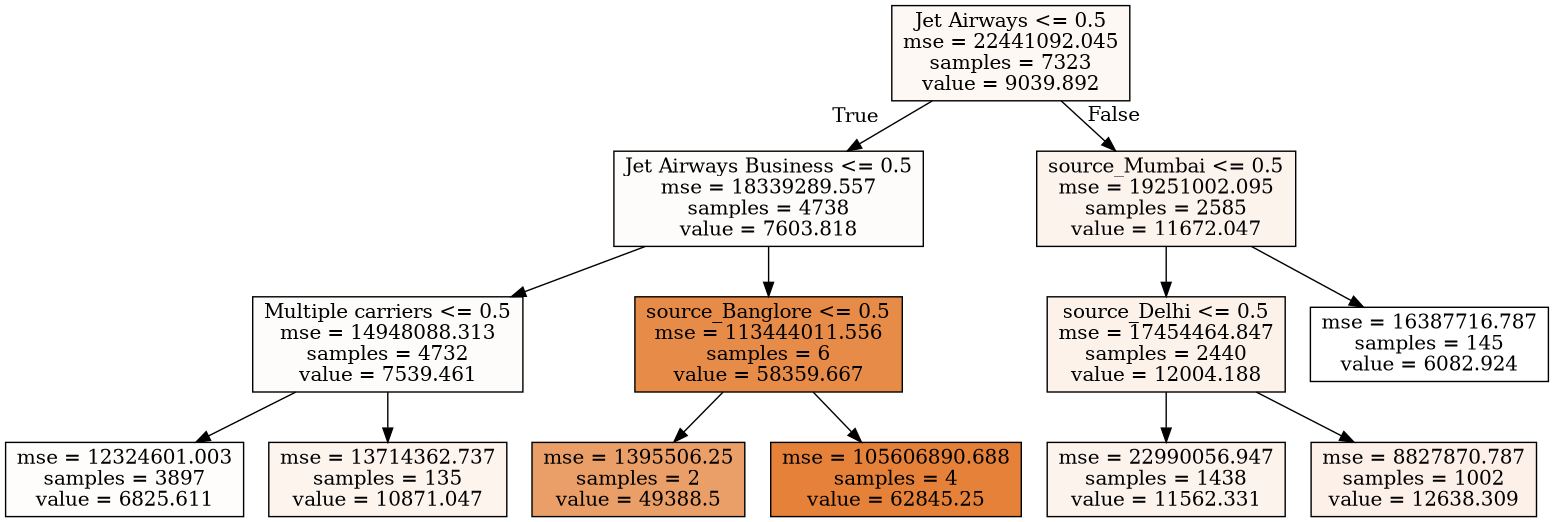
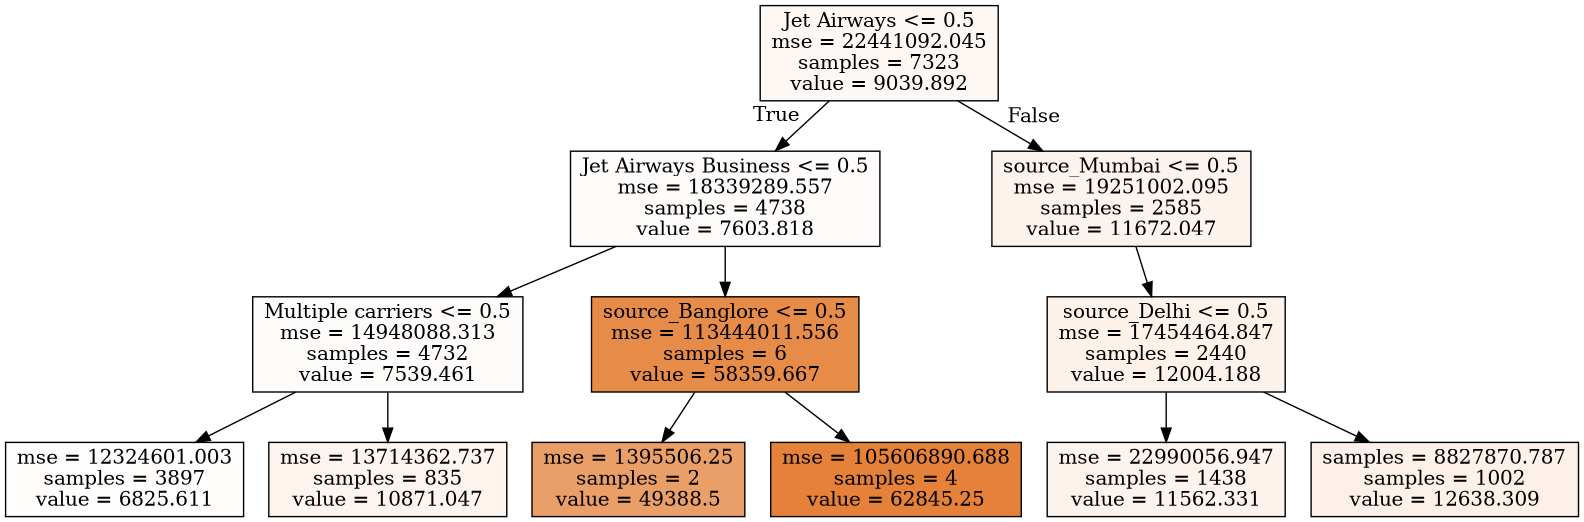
  digraph {
    node [color=black fillcolor="#fefcfa" shape=box style=filled]
    n1 [fillcolor="#fef8f5" label="Jet Airways <= 0.5\nmse = 22441092.045\nsamples = 7323\nvalue = 9039.892"]
    n2 [label="Jet Airways Business <= 0.5\nmse = 18339289.557\nsamples = 4738\nvalue = 7603.818"]
    n3 [fillcolor="#fcf3ec" label="source_Mumbai <= 0.5\nmse = 19251002.095\nsamples = 2585\nvalue = 11672.047"]
    n4 [label="Multiple carriers <= 0.5\nmse = 14948088.313\nsamples = 4732\nvalue = 7539.461"]
    n5 [fillcolor="#e78b49" label="source_Banglore <= 0.5\nmse = 113444011.556\nsamples = 6\nvalue = 58359.667"]
    n6 [fillcolor="#fcf2ea" label="source_Delhi <= 0.5\nmse = 17454464.847\nsamples = 2440\nvalue = 12004.188"]
-   n7 [fillcolor="#ffffff" label="mse = 16387716.787\nsamples = 145\nvalue = 6082.924"]
    n8 [fillcolor="#fffdfc" label="mse = 12324601.003\nsamples = 3897\nvalue = 6825.611"]
-   n9 [fillcolor="#fdf4ee" label="mse = 13714362.737\nsamples = 135\nvalue = 10871.047"]
+   n9 [fillcolor="#fdf4ee" label="mse = 13714362.737\nsamples = 835\nvalue = 10871.047"]
    n10 [fillcolor="#eb9f68" label="mse = 1395506.25\nsamples = 2\nvalue = 49388.5"]
    n11 [fillcolor="#e58139" label="mse = 105606890.688\nsamples = 4\nvalue = 62845.25"]
    n12 [fillcolor="#fcf3ec" label="mse = 22990056.947\nsamples = 1438\nvalue = 11562.331"]
-   n13 [fillcolor="#fcf0e8" label="mse = 8827870.787\nsamples = 1002\nvalue = 12638.309"]
+   n13 [fillcolor="#fcf0e8" label="samples = 8827870.787\nsamples = 1002\nvalue = 12638.309"]
    n1 -> n2 [headlabel=True labelangle=45 labeldistance=2.5]
    n1 -> n3 [headlabel=False labelangle=-45 labeldistance=2.5]
    n2 -> n4
    n2 -> n5
    n3 -> n6
-   n3 -> n7
    n4 -> n8
    n4 -> n9
    n5 -> n10
    n5 -> n11
    n6 -> n12
    n6 -> n13
  }
